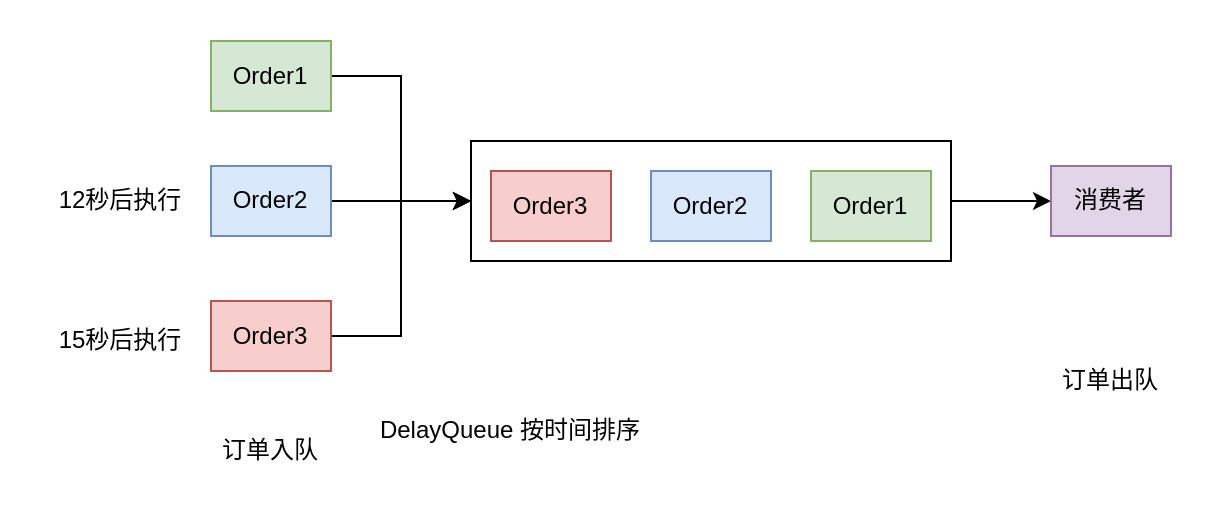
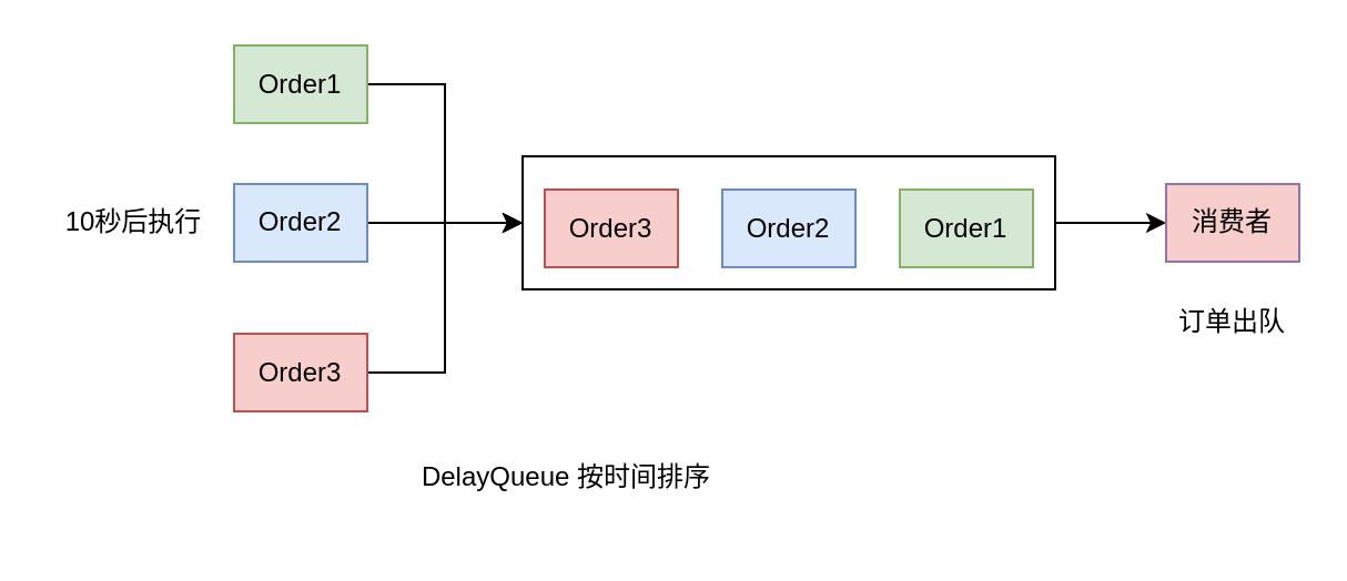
  <mxCell id="0" />
  <mxCell id="1" parent="0" />
  <mxCell id="2" style="edgeStyle=orthogonalEdgeStyle;rounded=0;orthogonalLoop=1;jettySize=auto;html=1;exitX=1;exitY=0.5;exitDx=0;exitDy=0;" edge="1" parent="1" source="3"><mxGeometry relative="1" as="geometry"><mxPoint x="525" y="100" as="targetPoint" /></mxGeometry></mxCell>
  <mxCell id="3" value="" style="rounded=0;whiteSpace=wrap;html=1;" vertex="1" parent="1"><mxGeometry x="235" y="70" width="240" height="60" as="geometry" /></mxCell>
  <mxCell id="4" value="Order3" style="rounded=0;whiteSpace=wrap;html=1;fillColor=#f8cecc;strokeColor=#b85450;" vertex="1" parent="1"><mxGeometry x="245" y="85" width="60" height="35" as="geometry" /></mxCell>
  <mxCell id="5" value="Order1" style="rounded=0;whiteSpace=wrap;html=1;fillColor=#d5e8d4;strokeColor=#82b366;" vertex="1" parent="1"><mxGeometry x="405" y="85" width="60" height="35" as="geometry" /></mxCell>
  <mxCell id="6" value="Order2" style="rounded=0;whiteSpace=wrap;html=1;fillColor=#dae8fc;strokeColor=#6c8ebf;" vertex="1" parent="1"><mxGeometry x="325" y="85" width="60" height="35" as="geometry" /></mxCell>
  <mxCell id="7" value="DelayQueue&amp;nbsp;按时间排序" style="text;html=1;strokeColor=none;fillColor=none;align=center;verticalAlign=middle;whiteSpace=wrap;rounded=0;" vertex="1" parent="1"><mxGeometry x="185" y="200" width="140" height="30" as="geometry" /></mxCell>
  <mxCell id="8" style="edgeStyle=orthogonalEdgeStyle;rounded=0;orthogonalLoop=1;jettySize=auto;html=1;exitX=1;exitY=0.5;exitDx=0;exitDy=0;entryX=0;entryY=0.5;entryDx=0;entryDy=0;" edge="1" parent="1" source="9" target="3"><mxGeometry relative="1" as="geometry" /></mxCell>
  <mxCell id="9" value="Order1" style="rounded=0;whiteSpace=wrap;html=1;fillColor=#d5e8d4;strokeColor=#82b366;" vertex="1" parent="1"><mxGeometry x="105" y="20" width="60" height="35" as="geometry" /></mxCell>
  <mxCell id="10" style="edgeStyle=orthogonalEdgeStyle;rounded=0;orthogonalLoop=1;jettySize=auto;html=1;exitX=1;exitY=0.5;exitDx=0;exitDy=0;" edge="1" parent="1" source="11"><mxGeometry relative="1" as="geometry"><mxPoint x="235" y="100" as="targetPoint" /></mxGeometry></mxCell>
  <mxCell id="11" value="Order2" style="rounded=0;whiteSpace=wrap;html=1;fillColor=#dae8fc;strokeColor=#6c8ebf;" vertex="1" parent="1"><mxGeometry x="105" y="82.5" width="60" height="35" as="geometry" /></mxCell>
  <mxCell id="12" style="edgeStyle=orthogonalEdgeStyle;rounded=0;orthogonalLoop=1;jettySize=auto;html=1;exitX=1;exitY=0.5;exitDx=0;exitDy=0;entryX=0;entryY=0.5;entryDx=0;entryDy=0;" edge="1" parent="1" source="13" target="3"><mxGeometry relative="1" as="geometry" /></mxCell>
  <mxCell id="13" value="Order3" style="rounded=0;whiteSpace=wrap;html=1;fillColor=#f8cecc;strokeColor=#b85450;" vertex="1" parent="1"><mxGeometry x="105" y="150" width="60" height="35" as="geometry" /></mxCell>
- <mxCell id="14" value="12秒后执行" style="text;html=1;strokeColor=none;fillColor=none;align=center;verticalAlign=middle;whiteSpace=wrap;rounded=0;" vertex="1" parent="1"><mxGeometry x="20" y="85" width="80" height="30" as="geometry" /></mxCell>
- <mxCell id="15" value="15秒后执行" style="text;html=1;strokeColor=none;fillColor=none;align=center;verticalAlign=middle;whiteSpace=wrap;rounded=0;" vertex="1" parent="1"><mxGeometry x="20" y="155" width="80" height="30" as="geometry" /></mxCell>
- <mxCell id="16" value="订单入队" style="text;html=1;strokeColor=none;fillColor=none;align=center;verticalAlign=middle;whiteSpace=wrap;rounded=0;" vertex="1" parent="1"><mxGeometry x="105" y="210" width="60" height="30" as="geometry" /></mxCell>
- <mxCell id="17" value="消费者" style="rounded=0;whiteSpace=wrap;html=1;fillColor=#e1d5e7;strokeColor=#9673a6;" vertex="1" parent="1"><mxGeometry x="525" y="82.5" width="60" height="35" as="geometry" /></mxCell>
- <mxCell id="18" value="订单出队" style="text;html=1;strokeColor=none;fillColor=none;align=center;verticalAlign=middle;whiteSpace=wrap;rounded=0;" vertex="1" parent="1"><mxGeometry x="525" y="175" width="60" height="30" as="geometry" /></mxCell>
+ <mxCell id="14" value="10秒后执行" style="text;html=1;strokeColor=none;fillColor=none;align=center;verticalAlign=middle;whiteSpace=wrap;rounded=0;" vertex="1" parent="1"><mxGeometry x="20" y="85" width="80" height="30" as="geometry" /></mxCell>
+ <mxCell id="17" value="消费者" style="rounded=0;whiteSpace=wrap;html=1;fillColor=#f8cecc;strokeColor=#9673a6;" vertex="1" parent="1"><mxGeometry x="525" y="82.5" width="60" height="35" as="geometry" /></mxCell>
+ <mxCell id="18" value="订单出队" style="text;html=1;strokeColor=none;fillColor=none;align=center;verticalAlign=middle;whiteSpace=wrap;rounded=0;" vertex="1" parent="1"><mxGeometry x="525" y="130" width="60" height="30" as="geometry" /></mxCell>
